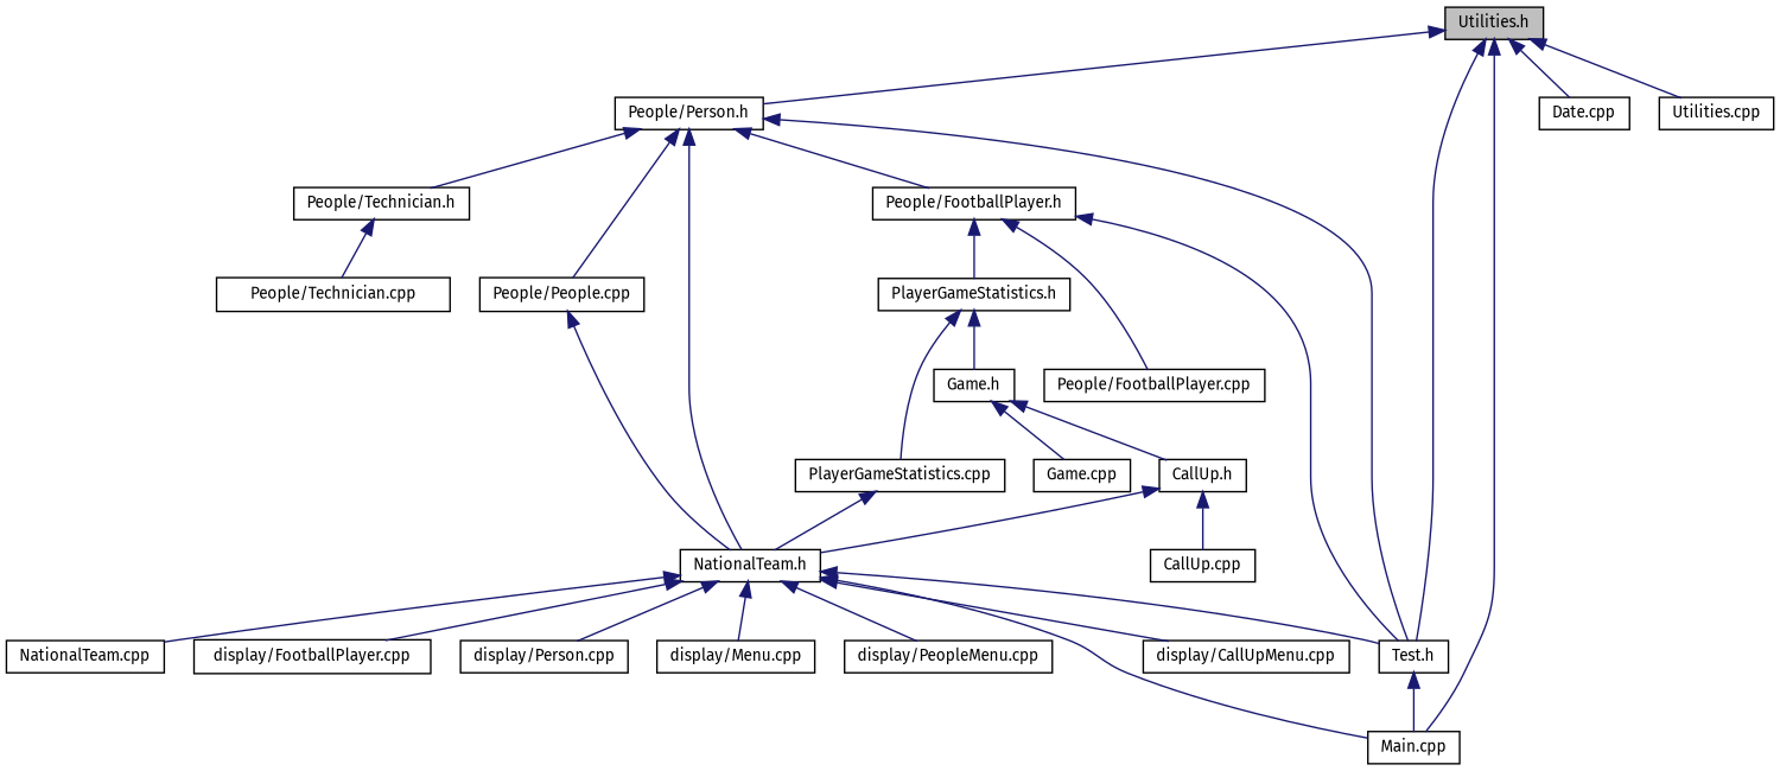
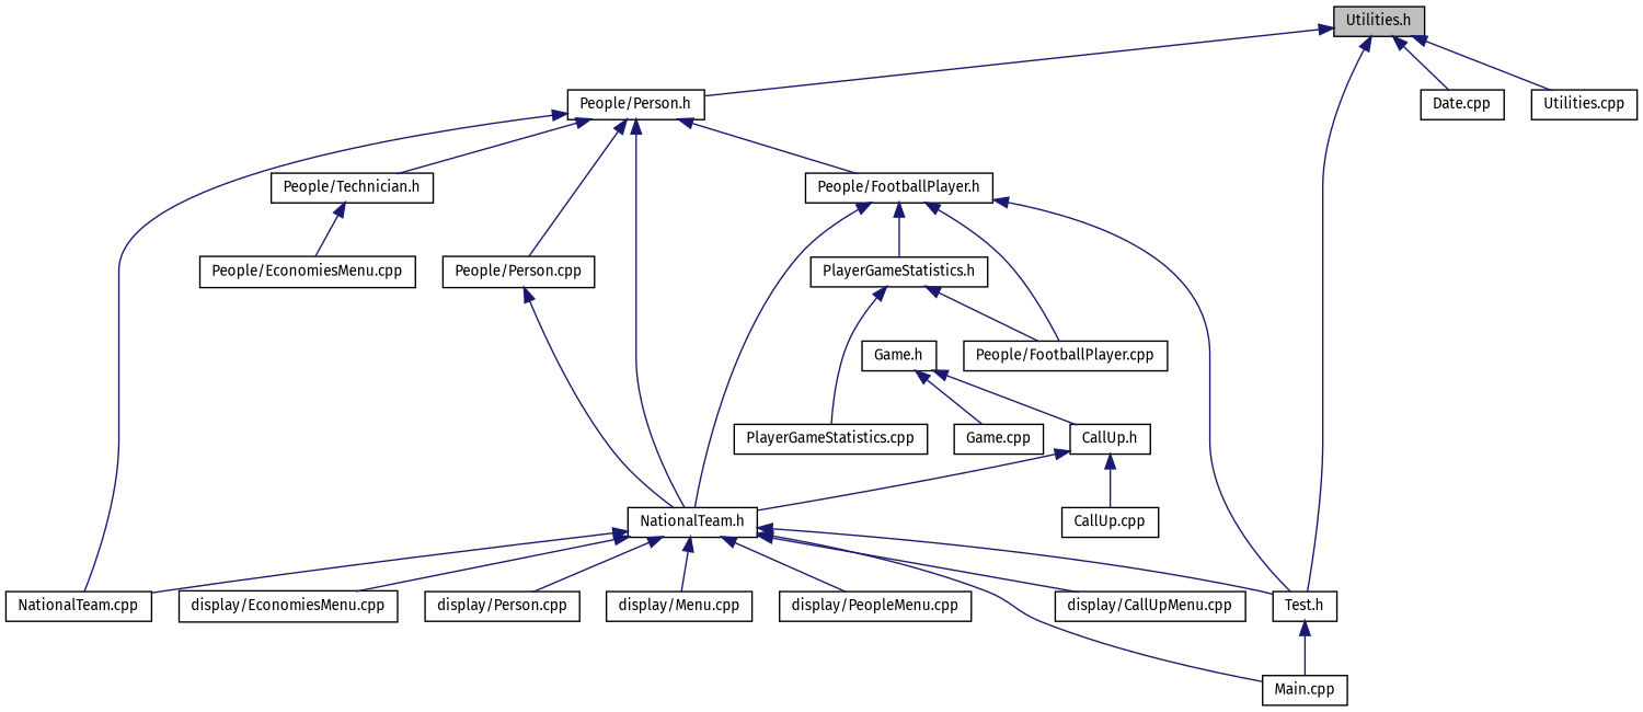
  digraph {
    fontname="Fira Sans"
    node [color=black fillcolor=white fontname="Fira Sans" fontsize=10 shape=record style=filled]
    edge [color=midnightblue dir=back fontname="Fira Sans" fontsize=10 labelfontname=Helvetica labelfontsize=10 style=solid]
    n1 [fillcolor=grey75 fontcolor=black height=0.2 label="Utilities.h" width=0.4]
    n2 [height=0.2 label="People/Person.h" width=0.4]
    n3 [height=0.2 label="Main.cpp" width=0.4]
    n4 [height=0.2 label="Test.h" width=0.4]
    n5 [height=0.2 label="Date.cpp" width=0.4]
    n6 [height=0.2 label="Utilities.cpp" width=0.4]
    n7 [height=0.2 label="People/FootballPlayer.h" width=0.4]
    n8 [height=0.2 label="NationalTeam.h" width=0.4]
    n9 [height=0.2 label="People/Technician.h" width=0.4]
-   n10 [height=0.2 label="People/People.cpp" width=0.4]
+   n10 [height=0.2 label="People/Person.cpp" width=0.4]
    n11 [height=0.2 label="PlayerGameStatistics.h" width=0.4]
    n12 [height=0.2 label="People/FootballPlayer.cpp" width=0.4]
    n13 [height=0.2 label="display/CallUpMenu.cpp" width=0.4]
-   n14 [height=0.2 label="display/FootballPlayer.cpp" width=0.4]
+   n14 [height=0.2 label="display/EconomiesMenu.cpp" width=0.4]
    n15 [height=0.2 label="display/Person.cpp" width=0.4]
    n16 [height=0.2 label="display/Menu.cpp" width=0.4]
    n17 [height=0.2 label="display/PeopleMenu.cpp" width=0.4]
    n18 [height=0.2 label="NationalTeam.cpp" width=0.4]
-   n19 [height=0.2 label="People/Technician.cpp" width=0.4]
+   n19 [height=0.2 label="People/EconomiesMenu.cpp" width=0.4]
    n20 [height=0.2 label="Game.h" width=0.4]
    n21 [height=0.2 label="PlayerGameStatistics.cpp" width=0.4]
    n22 [height=0.2 label="CallUp.h" width=0.4]
    n23 [height=0.2 label="Game.cpp" width=0.4]
    n24 [height=0.2 label="CallUp.cpp" width=0.4]
    n1 -> n2
-   n1 -> n3
    n1 -> n4
    n1 -> n5
    n1 -> n6
-   n2 -> n4
+   n2 -> n18
    n2 -> n7
    n2 -> n8
    n2 -> n9
    n2 -> n10
    n4 -> n3
    n7 -> n4
-   n21 -> n8
+   n7 -> n8
    n7 -> n11
    n7 -> n12
    n8 -> n3
    n8 -> n4
    n8 -> n13
    n8 -> n14
    n8 -> n15
    n8 -> n16
    n8 -> n17
    n8 -> n18
    n9 -> n19
    n10 -> n8
-   n11 -> n20
+   n11 -> n12
    n11 -> n21
    n20 -> n22
    n20 -> n23
    n22 -> n8
    n22 -> n24
  }
